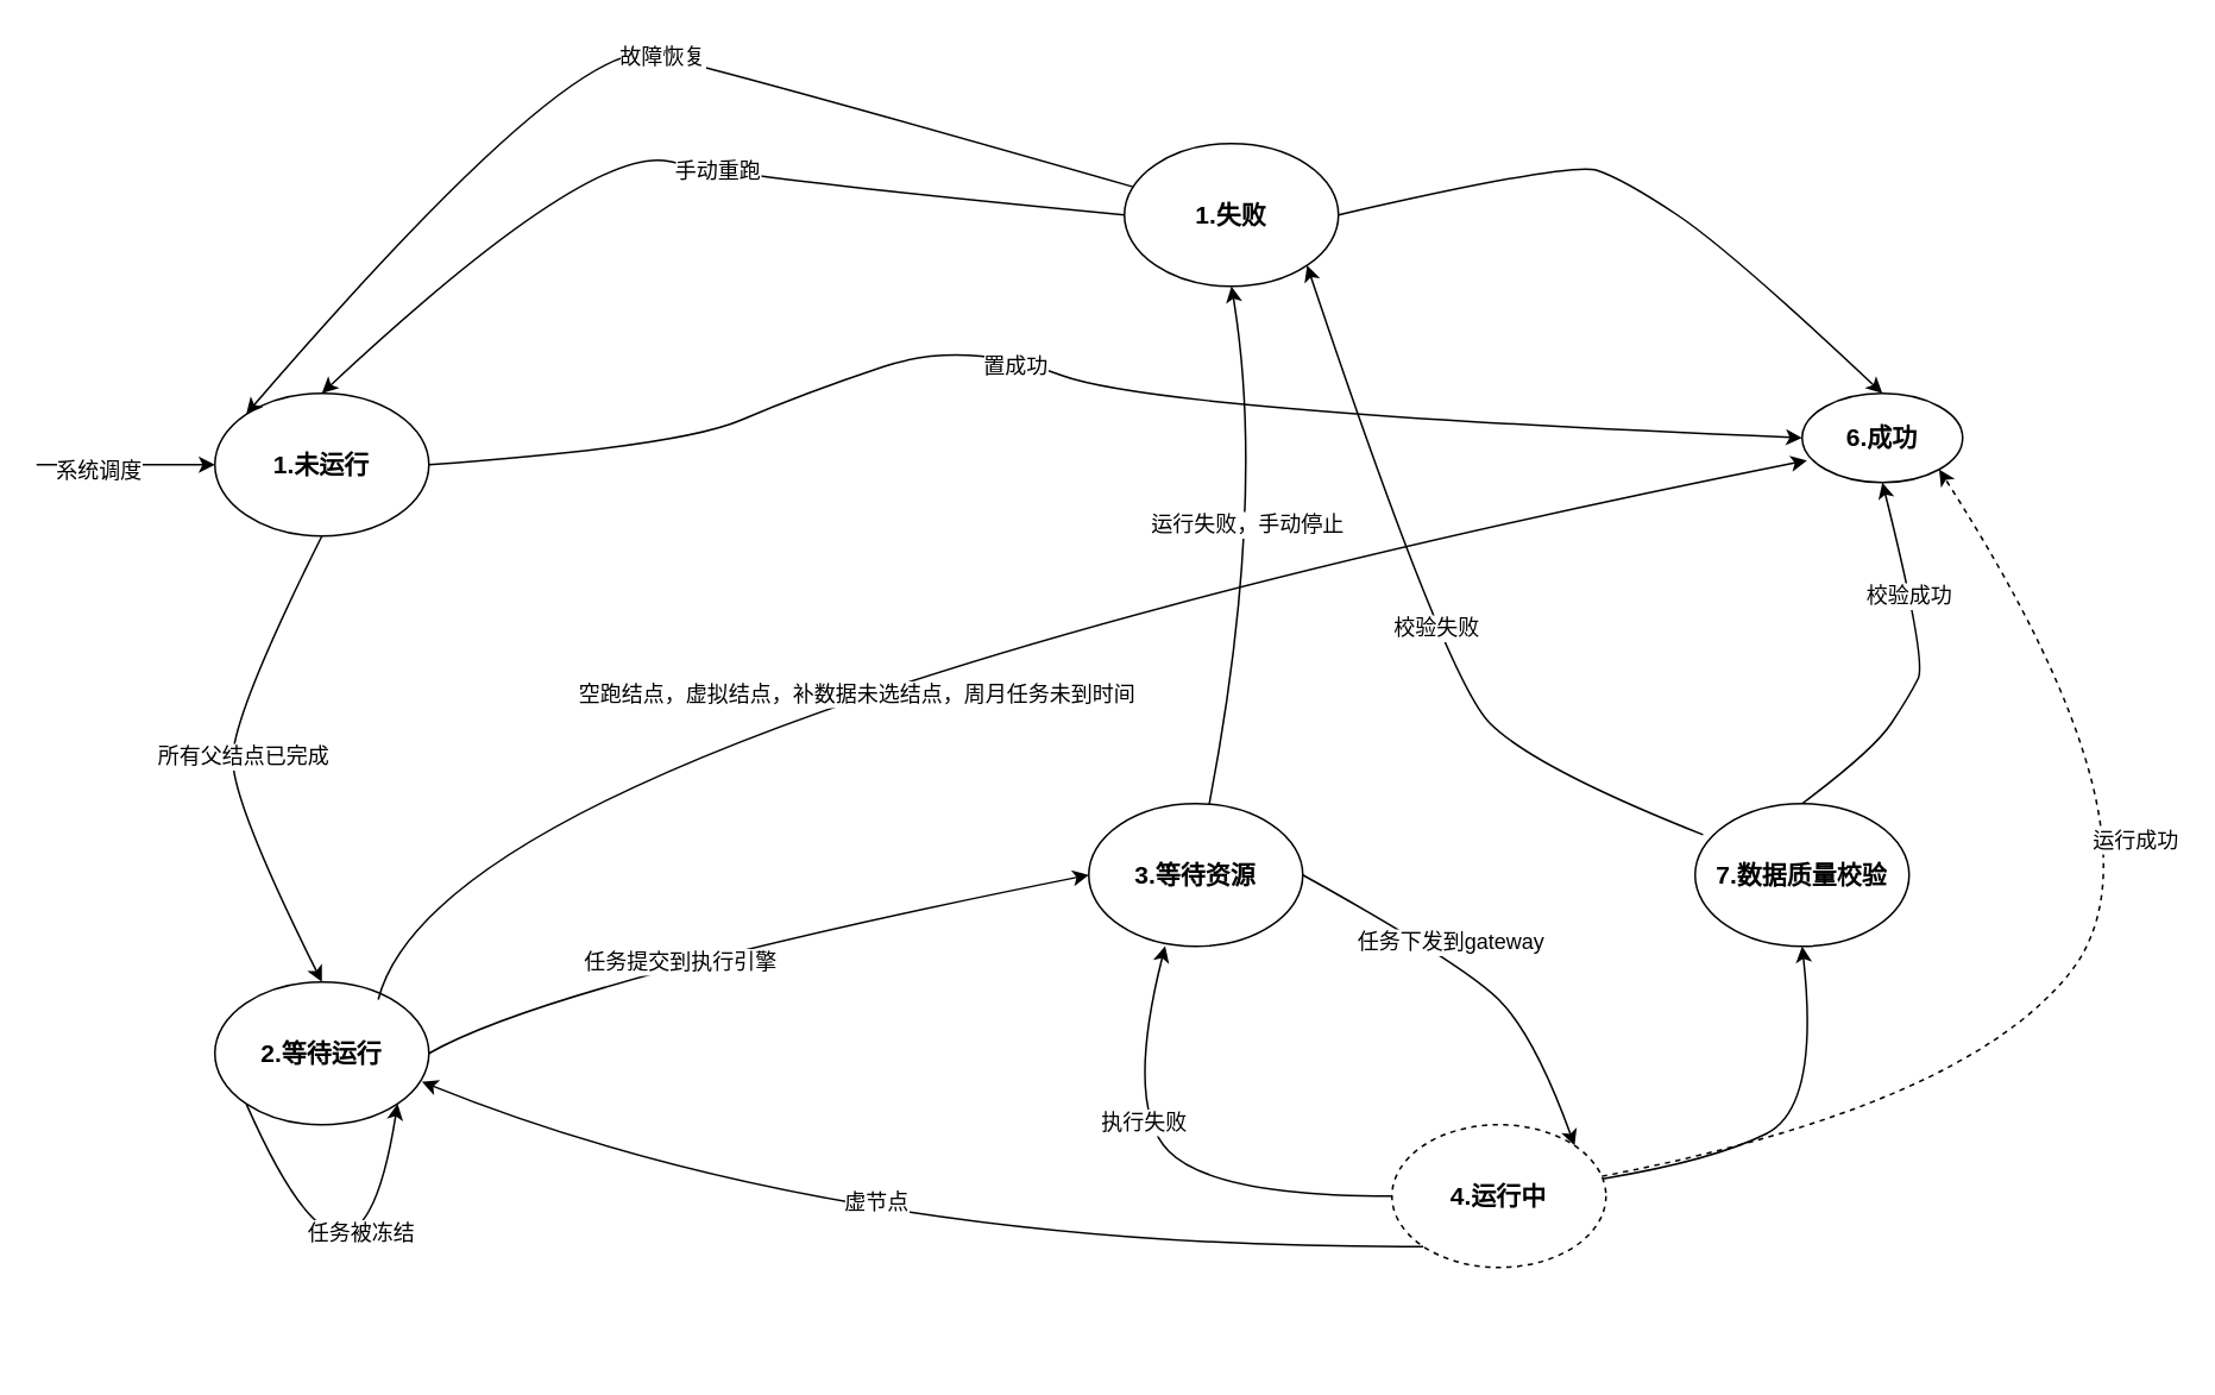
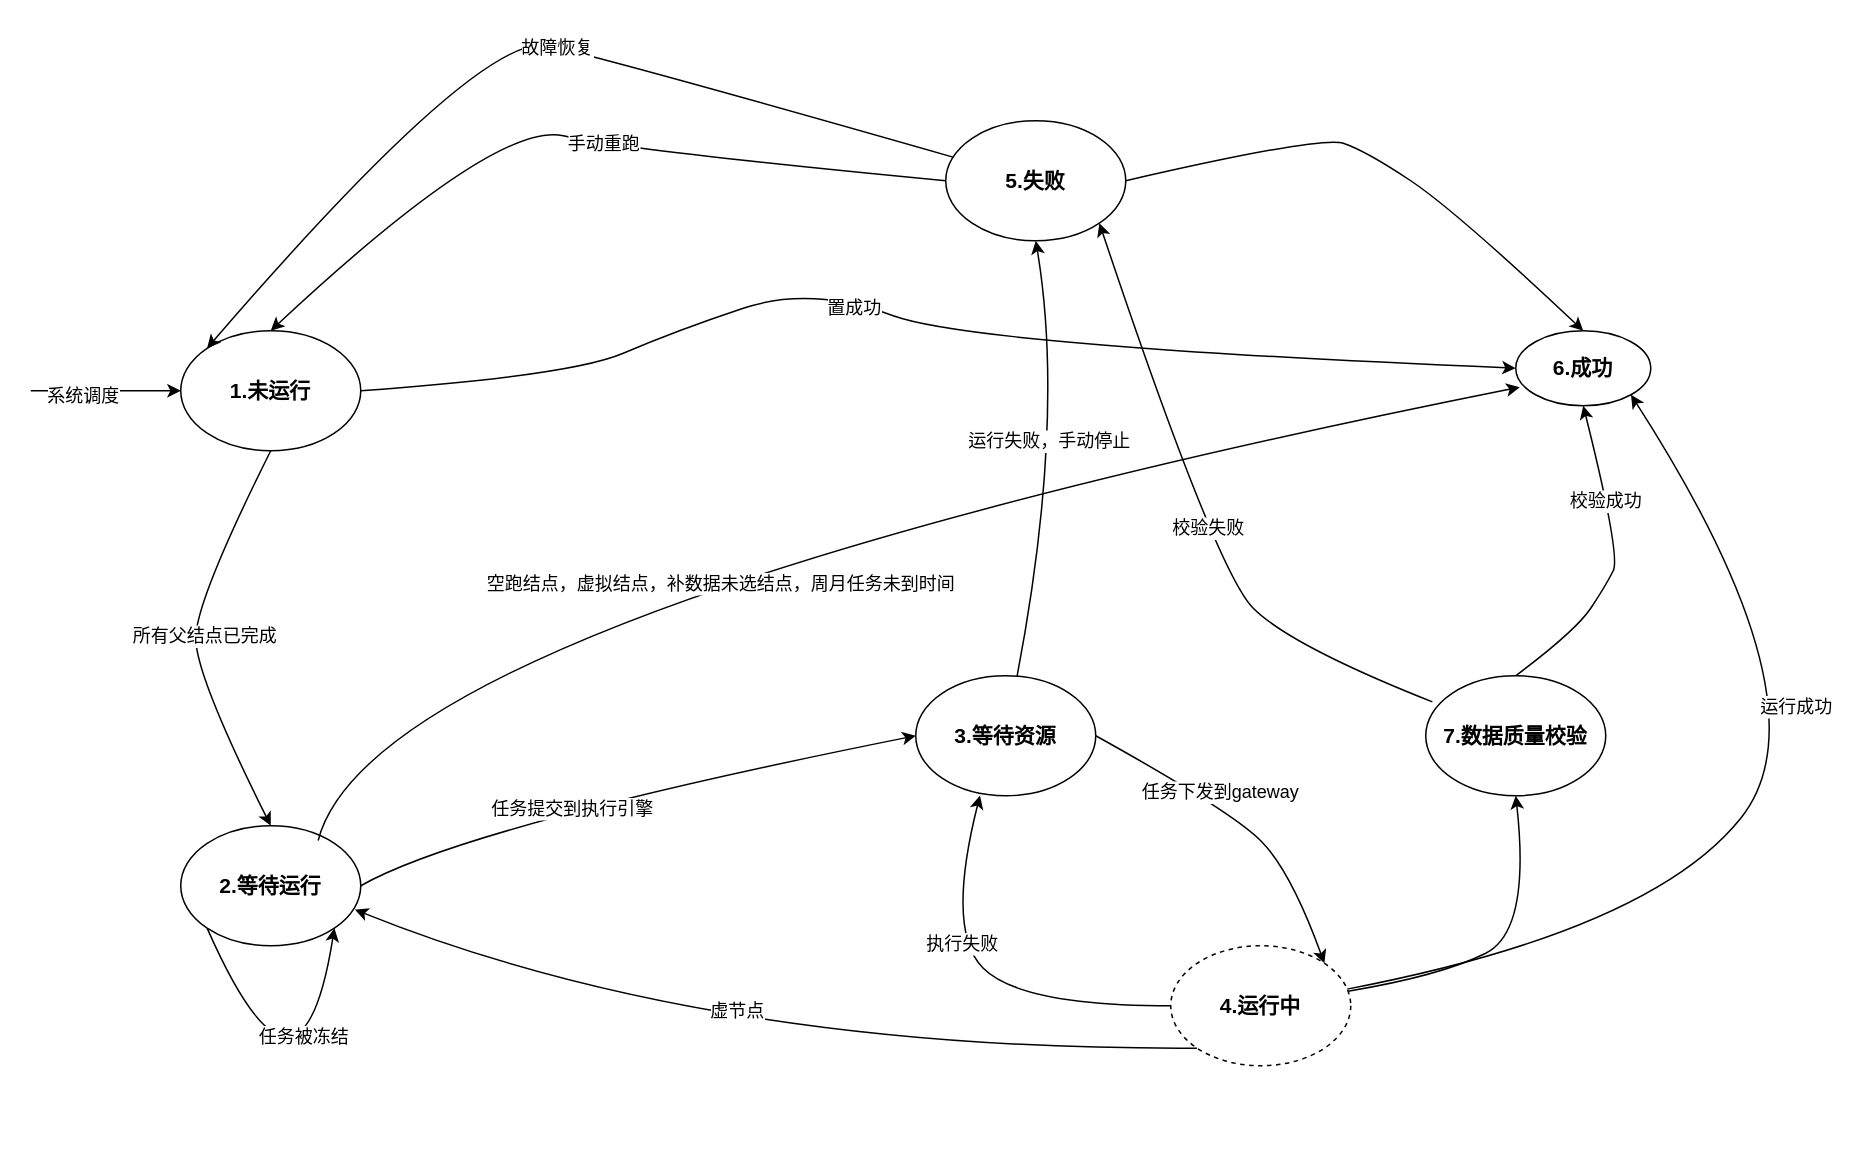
  <mxCell id="0" />
  <mxCell id="1" parent="0" />
  <mxCell id="2" value="&lt;b&gt;&lt;font style=&quot;font-size: 14px&quot;&gt;1.未运行&lt;/font&gt;&lt;/b&gt;" style="ellipse;whiteSpace=wrap;html=1;" vertex="1" parent="1"><mxGeometry x="120" y="220" width="120" height="80" as="geometry" /></mxCell>
  <mxCell id="3" value="&lt;b&gt;&lt;font style=&quot;font-size: 14px&quot;&gt;2.等待运行&lt;/font&gt;&lt;/b&gt;" style="ellipse;whiteSpace=wrap;html=1;" vertex="1" parent="1"><mxGeometry x="120" y="550" width="120" height="80" as="geometry" /></mxCell>
  <mxCell id="4" value="&lt;b&gt;&lt;font style=&quot;font-size: 14px&quot;&gt;3.等待资源&lt;/font&gt;&lt;/b&gt;" style="ellipse;whiteSpace=wrap;html=1;" vertex="1" parent="1"><mxGeometry x="610" y="450" width="120" height="80" as="geometry" /></mxCell>
  <mxCell id="5" value="&lt;b&gt;&lt;font style=&quot;font-size: 14px&quot;&gt;4.运行中&lt;/font&gt;&lt;/b&gt;" style="ellipse;whiteSpace=wrap;html=1;dashed=1;" vertex="1" parent="1"><mxGeometry x="780" y="630" width="120" height="80" as="geometry" /></mxCell>
- <mxCell id="6" value="&lt;span style=&quot;font-size: 14px&quot;&gt;&lt;b&gt;1.失败&lt;/b&gt;&lt;/span&gt;" style="ellipse;whiteSpace=wrap;html=1;" vertex="1" parent="1"><mxGeometry x="630" y="80" width="120" height="80" as="geometry" /></mxCell>
+ <mxCell id="6" value="&lt;span style=&quot;font-size: 14px&quot;&gt;&lt;b&gt;5.失败&lt;/b&gt;&lt;/span&gt;" style="ellipse;whiteSpace=wrap;html=1;" vertex="1" parent="1"><mxGeometry x="630" y="80" width="120" height="80" as="geometry" /></mxCell>
  <mxCell id="7" value="&lt;span style=&quot;font-size: 14px&quot;&gt;&lt;b&gt;6.成功&lt;/b&gt;&lt;/span&gt;" style="ellipse;whiteSpace=wrap;html=1;" vertex="1" parent="1"><mxGeometry x="1010" y="220" width="90" height="50" as="geometry" /></mxCell>
  <mxCell id="8" value="&lt;span style=&quot;font-size: 14px&quot;&gt;&lt;b&gt;7.数据质量校验&lt;/b&gt;&lt;/span&gt;" style="ellipse;whiteSpace=wrap;html=1;" vertex="1" parent="1"><mxGeometry x="950" y="450" width="120" height="80" as="geometry" /></mxCell>
  <mxCell id="9" value="" style="curved=1;endArrow=classic;html=1;exitX=1;exitY=0.5;exitDx=0;exitDy=0;entryX=0;entryY=0.5;entryDx=0;entryDy=0;" edge="1" parent="1" source="2" target="7"><mxGeometry width="50" height="50" relative="1" as="geometry"><mxPoint x="520" y="290" as="sourcePoint" /><mxPoint x="570" y="240" as="targetPoint" /><Array as="points"><mxPoint x="380" y="250" /><mxPoint x="450" y="220" /><mxPoint x="540" y="190" /><mxPoint x="650" y="230" /></Array></mxGeometry></mxCell>
  <mxCell id="10" value="置成功" style="text;html=1;align=center;verticalAlign=middle;resizable=0;points=[];labelBackgroundColor=#ffffff;" vertex="1" connectable="0" parent="9"><mxGeometry x="-0.13" y="-4" relative="1" as="geometry"><mxPoint as="offset" /></mxGeometry></mxCell>
  <mxCell id="11" value="" style="curved=1;endArrow=classic;html=1;entryX=0.5;entryY=0;entryDx=0;entryDy=0;exitX=0.5;exitY=1;exitDx=0;exitDy=0;" edge="1" parent="1" source="2" target="3"><mxGeometry width="50" height="50" relative="1" as="geometry"><mxPoint x="60" y="400" as="sourcePoint" /><mxPoint x="180" y="360" as="targetPoint" /><Array as="points"><mxPoint x="130" y="400" /><mxPoint x="130" y="450" /></Array></mxGeometry></mxCell>
  <mxCell id="12" value="所有父结点已完成" style="text;html=1;align=center;verticalAlign=middle;resizable=0;points=[];labelBackgroundColor=#ffffff;" vertex="1" connectable="0" parent="11"><mxGeometry x="-0.012" y="5" relative="1" as="geometry"><mxPoint as="offset" /></mxGeometry></mxCell>
  <mxCell id="13" value="" style="endArrow=classic;html=1;entryX=0;entryY=0.5;entryDx=0;entryDy=0;" edge="1" parent="1" target="2"><mxGeometry width="50" height="50" relative="1" as="geometry"><mxPoint x="20" y="260" as="sourcePoint" /><mxPoint x="100" y="290" as="targetPoint" /></mxGeometry></mxCell>
  <mxCell id="14" value="系统调度" style="text;html=1;align=center;verticalAlign=middle;resizable=0;points=[];labelBackgroundColor=#ffffff;" vertex="1" connectable="0" parent="13"><mxGeometry x="-0.32" y="-3" relative="1" as="geometry"><mxPoint as="offset" /></mxGeometry></mxCell>
  <mxCell id="15" value="" style="curved=1;endArrow=classic;html=1;exitX=0;exitY=0.5;exitDx=0;exitDy=0;entryX=0.5;entryY=0;entryDx=0;entryDy=0;" edge="1" parent="1" source="6" target="2"><mxGeometry width="50" height="50" relative="1" as="geometry"><mxPoint x="330" y="130" as="sourcePoint" /><mxPoint x="380" y="80" as="targetPoint" /><Array as="points"><mxPoint x="420" y="100" /><mxPoint x="330" y="80" /></Array></mxGeometry></mxCell>
  <mxCell id="16" value="手动重跑" style="text;html=1;align=center;verticalAlign=middle;resizable=0;points=[];labelBackgroundColor=#ffffff;" vertex="1" connectable="0" parent="15"><mxGeometry x="-0.094" relative="1" as="geometry"><mxPoint as="offset" /></mxGeometry></mxCell>
  <mxCell id="17" value="" style="curved=1;endArrow=classic;html=1;entryX=0;entryY=0;entryDx=0;entryDy=0;" edge="1" parent="1" source="6" target="2"><mxGeometry width="50" height="50" relative="1" as="geometry"><mxPoint x="620" y="60" as="sourcePoint" /><mxPoint x="170" y="160" as="targetPoint" /><Array as="points"><mxPoint x="410" y="40" /><mxPoint x="320" y="20" /></Array></mxGeometry></mxCell>
  <mxCell id="18" value="故障恢复" style="text;html=1;align=center;verticalAlign=middle;resizable=0;points=[];labelBackgroundColor=#ffffff;" vertex="1" connectable="0" parent="17"><mxGeometry x="-0.094" relative="1" as="geometry"><mxPoint as="offset" /></mxGeometry></mxCell>
  <mxCell id="19" value="" style="curved=1;endArrow=classic;html=1;entryX=0;entryY=0.5;entryDx=0;entryDy=0;exitX=1;exitY=0.5;exitDx=0;exitDy=0;" edge="1" parent="1" source="3" target="4"><mxGeometry width="50" height="50" relative="1" as="geometry"><mxPoint x="320" y="580" as="sourcePoint" /><mxPoint x="370" y="530" as="targetPoint" /><Array as="points"><mxPoint x="310" y="550" /></Array></mxGeometry></mxCell>
  <mxCell id="20" value="任务提交到执行引擎" style="text;html=1;align=center;verticalAlign=middle;resizable=0;points=[];labelBackgroundColor=#ffffff;" vertex="1" connectable="0" parent="19"><mxGeometry x="-0.213" y="-3" relative="1" as="geometry"><mxPoint as="offset" /></mxGeometry></mxCell>
  <mxCell id="21" value="" style="curved=1;endArrow=classic;html=1;entryX=0.03;entryY=0.753;entryDx=0;entryDy=0;entryPerimeter=0;exitX=0.68;exitY=-0.002;exitDx=0;exitDy=0;exitPerimeter=0;" edge="1" parent="1" target="7"><mxGeometry width="50" height="50" relative="1" as="geometry"><mxPoint x="211.6" y="559.84" as="sourcePoint" /><mxPoint x="650.8" y="155.84" as="targetPoint" /><Array as="points"><mxPoint x="250" y="410" /></Array></mxGeometry></mxCell>
  <mxCell id="22" value="空跑结点，虚拟结点，补数据未选结点，周月任务未到时间" style="text;html=1;align=center;verticalAlign=middle;resizable=0;points=[];labelBackgroundColor=#ffffff;" vertex="1" connectable="0" parent="21"><mxGeometry x="-0.177" y="-24" relative="1" as="geometry"><mxPoint as="offset" /></mxGeometry></mxCell>
  <mxCell id="23" value="" style="curved=1;endArrow=classic;html=1;exitX=0;exitY=1;exitDx=0;exitDy=0;entryX=1;entryY=1;entryDx=0;entryDy=0;" edge="1" parent="1" source="3" target="3"><mxGeometry width="50" height="50" relative="1" as="geometry"><mxPoint x="150" y="760" as="sourcePoint" /><mxPoint x="200" y="710" as="targetPoint" /><Array as="points"><mxPoint x="200" y="760" /></Array></mxGeometry></mxCell>
  <mxCell id="24" value="任务被冻结" style="text;html=1;align=center;verticalAlign=middle;resizable=0;points=[];labelBackgroundColor=#ffffff;" vertex="1" connectable="0" parent="23"><mxGeometry x="-0.386" y="29" relative="1" as="geometry"><mxPoint as="offset" /></mxGeometry></mxCell>
  <mxCell id="25" value="" style="curved=1;endArrow=classic;html=1;exitX=1;exitY=0.5;exitDx=0;exitDy=0;entryX=1;entryY=0;entryDx=0;entryDy=0;" edge="1" parent="1" source="4" target="5"><mxGeometry width="50" height="50" relative="1" as="geometry"><mxPoint x="750" y="560" as="sourcePoint" /><mxPoint x="800" y="510" as="targetPoint" /><Array as="points"><mxPoint x="820" y="540" /><mxPoint x="860" y="580" /></Array></mxGeometry></mxCell>
  <mxCell id="26" value="任务下发到gateway" style="text;html=1;align=center;verticalAlign=middle;resizable=0;points=[];labelBackgroundColor=#ffffff;" vertex="1" connectable="0" parent="25"><mxGeometry x="-0.079" y="16" relative="1" as="geometry"><mxPoint x="-20" y="-2" as="offset" /></mxGeometry></mxCell>
  <mxCell id="27" value="" style="curved=1;endArrow=classic;html=1;entryX=0.5;entryY=1;entryDx=0;entryDy=0;" edge="1" parent="1" source="4" target="6"><mxGeometry width="50" height="50" relative="1" as="geometry"><mxPoint x="610" y="310" as="sourcePoint" /><mxPoint x="660" y="260" as="targetPoint" /><Array as="points"><mxPoint x="710" y="280" /></Array></mxGeometry></mxCell>
  <mxCell id="28" value="运行失败，手动停止" style="text;html=1;align=center;verticalAlign=middle;resizable=0;points=[];labelBackgroundColor=#ffffff;" vertex="1" connectable="0" parent="27"><mxGeometry x="0.073" y="9" relative="1" as="geometry"><mxPoint as="offset" /></mxGeometry></mxCell>
  <mxCell id="29" value="" style="curved=1;endArrow=classic;html=1;exitX=0;exitY=0.5;exitDx=0;exitDy=0;entryX=0.357;entryY=0.998;entryDx=0;entryDy=0;entryPerimeter=0;" edge="1" parent="1" source="5" target="4"><mxGeometry width="50" height="50" relative="1" as="geometry"><mxPoint x="630" y="670" as="sourcePoint" /><mxPoint x="680" y="620" as="targetPoint" /><Array as="points"><mxPoint x="680" y="670" /><mxPoint x="630" y="620" /></Array></mxGeometry></mxCell>
  <mxCell id="30" value="执行失败" style="text;html=1;align=center;verticalAlign=middle;resizable=0;points=[];labelBackgroundColor=#ffffff;" vertex="1" connectable="0" parent="29"><mxGeometry x="0.188" y="-1" relative="1" as="geometry"><mxPoint as="offset" /></mxGeometry></mxCell>
  <mxCell id="31" value="" style="curved=1;endArrow=classic;html=1;exitX=0;exitY=1;exitDx=0;exitDy=0;entryX=0.967;entryY=0.698;entryDx=0;entryDy=0;entryPerimeter=0;" edge="1" parent="1" source="5" target="3"><mxGeometry width="50" height="50" relative="1" as="geometry"><mxPoint x="420" y="700" as="sourcePoint" /><mxPoint x="470" y="650" as="targetPoint" /><Array as="points"><mxPoint x="470" y="700" /></Array></mxGeometry></mxCell>
  <mxCell id="32" value="虚节点" style="text;html=1;align=center;verticalAlign=middle;resizable=0;points=[];labelBackgroundColor=#ffffff;" vertex="1" connectable="0" parent="31"><mxGeometry x="0.058" y="-26" relative="1" as="geometry"><mxPoint as="offset" /></mxGeometry></mxCell>
  <mxCell id="33" value="" style="curved=1;endArrow=classic;html=1;exitX=1;exitY=0.5;exitDx=0;exitDy=0;entryX=0.5;entryY=0;entryDx=0;entryDy=0;" edge="1" parent="1" source="6" target="7"><mxGeometry width="50" height="50" relative="1" as="geometry"><mxPoint x="860" y="120" as="sourcePoint" /><mxPoint x="910" y="70" as="targetPoint" /><Array as="points"><mxPoint x="880" y="90" /><mxPoint x="910" y="100" /><mxPoint x="970" y="140" /></Array></mxGeometry></mxCell>
  <mxCell id="34" value="" style="curved=1;endArrow=classic;html=1;entryX=0.5;entryY=1;entryDx=0;entryDy=0;" edge="1" parent="1" source="5" target="8"><mxGeometry width="50" height="50" relative="1" as="geometry"><mxPoint x="1020" y="670" as="sourcePoint" /><mxPoint x="1070" y="620" as="targetPoint" /><Array as="points"><mxPoint x="960" y="650" /><mxPoint x="1020" y="620" /></Array></mxGeometry></mxCell>
- <mxCell id="35" value="" style="curved=1;endArrow=classic;html=1;entryX=1;entryY=1;entryDx=0;entryDy=0;dashed=1;" edge="1" parent="1" source="5" target="7"><mxGeometry width="50" height="50" relative="1" as="geometry"><mxPoint x="1130" y="750" as="sourcePoint" /><mxPoint x="1180" y="700" as="targetPoint" /><Array as="points"><mxPoint x="1100" y="620" /><mxPoint x="1220" y="470" /></Array></mxGeometry></mxCell>
+ <mxCell id="35" value="" style="curved=1;endArrow=classic;html=1;entryX=1;entryY=1;entryDx=0;entryDy=0;" edge="1" parent="1" source="5" target="7"><mxGeometry width="50" height="50" relative="1" as="geometry"><mxPoint x="1130" y="750" as="sourcePoint" /><mxPoint x="1180" y="700" as="targetPoint" /><Array as="points"><mxPoint x="1100" y="620" /><mxPoint x="1220" y="470" /></Array></mxGeometry></mxCell>
  <mxCell id="36" value="运行成功" style="text;html=1;align=center;verticalAlign=middle;resizable=0;points=[];labelBackgroundColor=#ffffff;" vertex="1" connectable="0" parent="35"><mxGeometry x="0.19" y="17" relative="1" as="geometry"><mxPoint x="-1" as="offset" /></mxGeometry></mxCell>
  <mxCell id="37" value="" style="curved=1;endArrow=classic;html=1;exitX=0.5;exitY=0;exitDx=0;exitDy=0;entryX=0.5;entryY=1;entryDx=0;entryDy=0;" edge="1" parent="1" source="8" target="7"><mxGeometry width="50" height="50" relative="1" as="geometry"><mxPoint x="980" y="390" as="sourcePoint" /><mxPoint x="1030" y="340" as="targetPoint" /><Array as="points"><mxPoint x="1050" y="420" /><mxPoint x="1070" y="390" /><mxPoint x="1080" y="370" /></Array></mxGeometry></mxCell>
  <mxCell id="38" value="校验成功" style="text;html=1;align=center;verticalAlign=middle;resizable=0;points=[];labelBackgroundColor=#ffffff;" vertex="1" connectable="0" parent="37"><mxGeometry x="0.377" y="1" relative="1" as="geometry"><mxPoint as="offset" /></mxGeometry></mxCell>
  <mxCell id="39" value="" style="curved=1;endArrow=classic;html=1;exitX=0.037;exitY=0.218;exitDx=0;exitDy=0;exitPerimeter=0;entryX=1;entryY=1;entryDx=0;entryDy=0;" edge="1" parent="1" source="8" target="6"><mxGeometry width="50" height="50" relative="1" as="geometry"><mxPoint x="810" y="430" as="sourcePoint" /><mxPoint x="860" y="380" as="targetPoint" /><Array as="points"><mxPoint x="860" y="430" /><mxPoint x="810" y="380" /></Array></mxGeometry></mxCell>
  <mxCell id="40" value="校验失败" style="text;html=1;align=center;verticalAlign=middle;resizable=0;points=[];labelBackgroundColor=#ffffff;" vertex="1" connectable="0" parent="39"><mxGeometry x="-0.035" y="-4" relative="1" as="geometry"><mxPoint as="offset" /></mxGeometry></mxCell>
